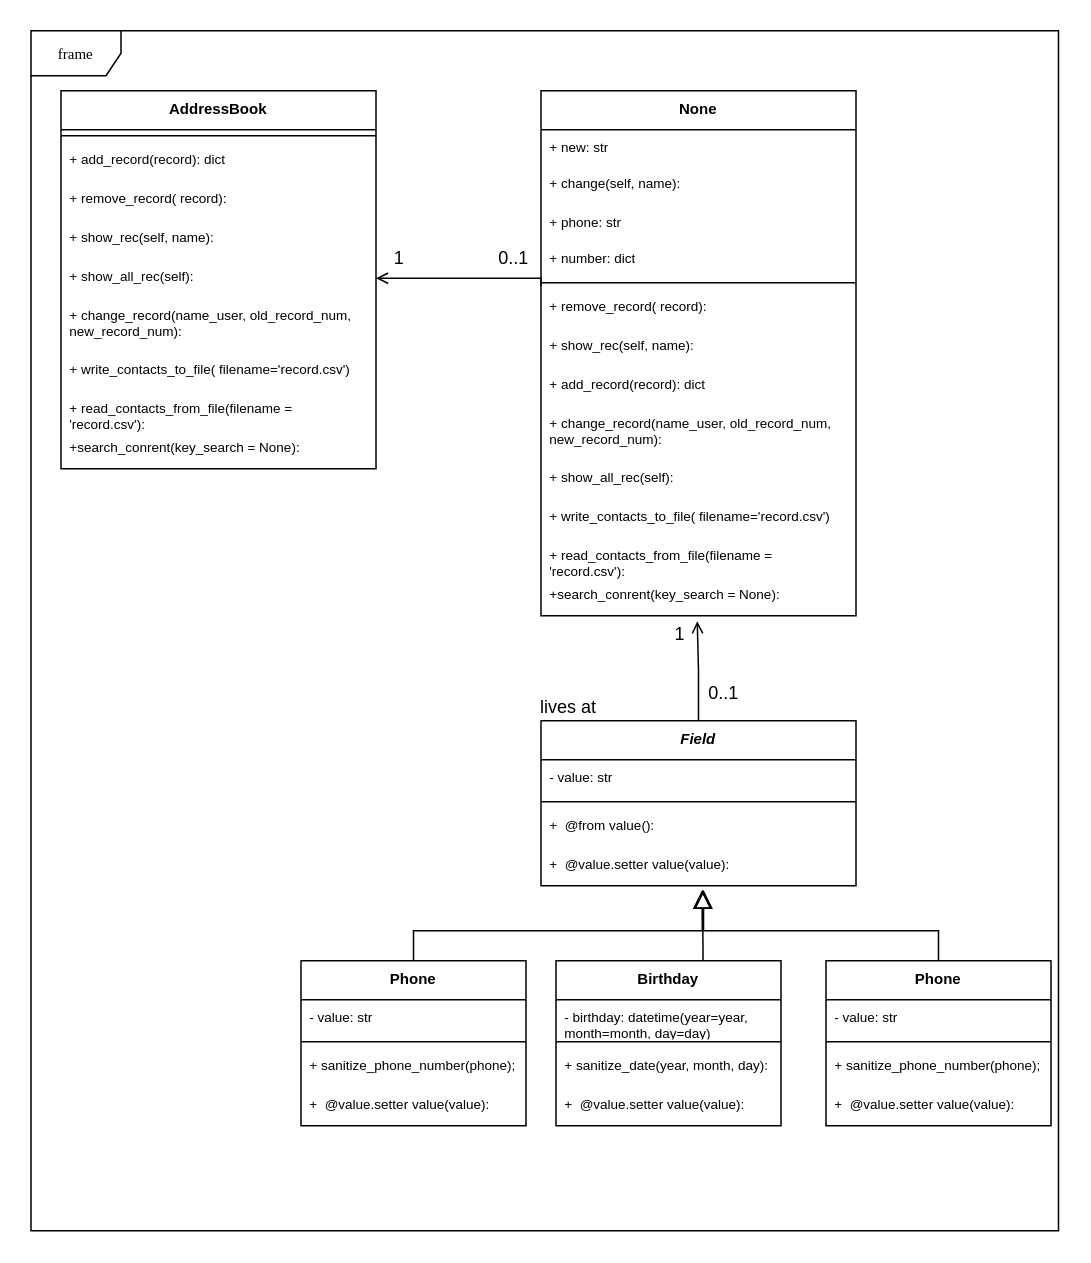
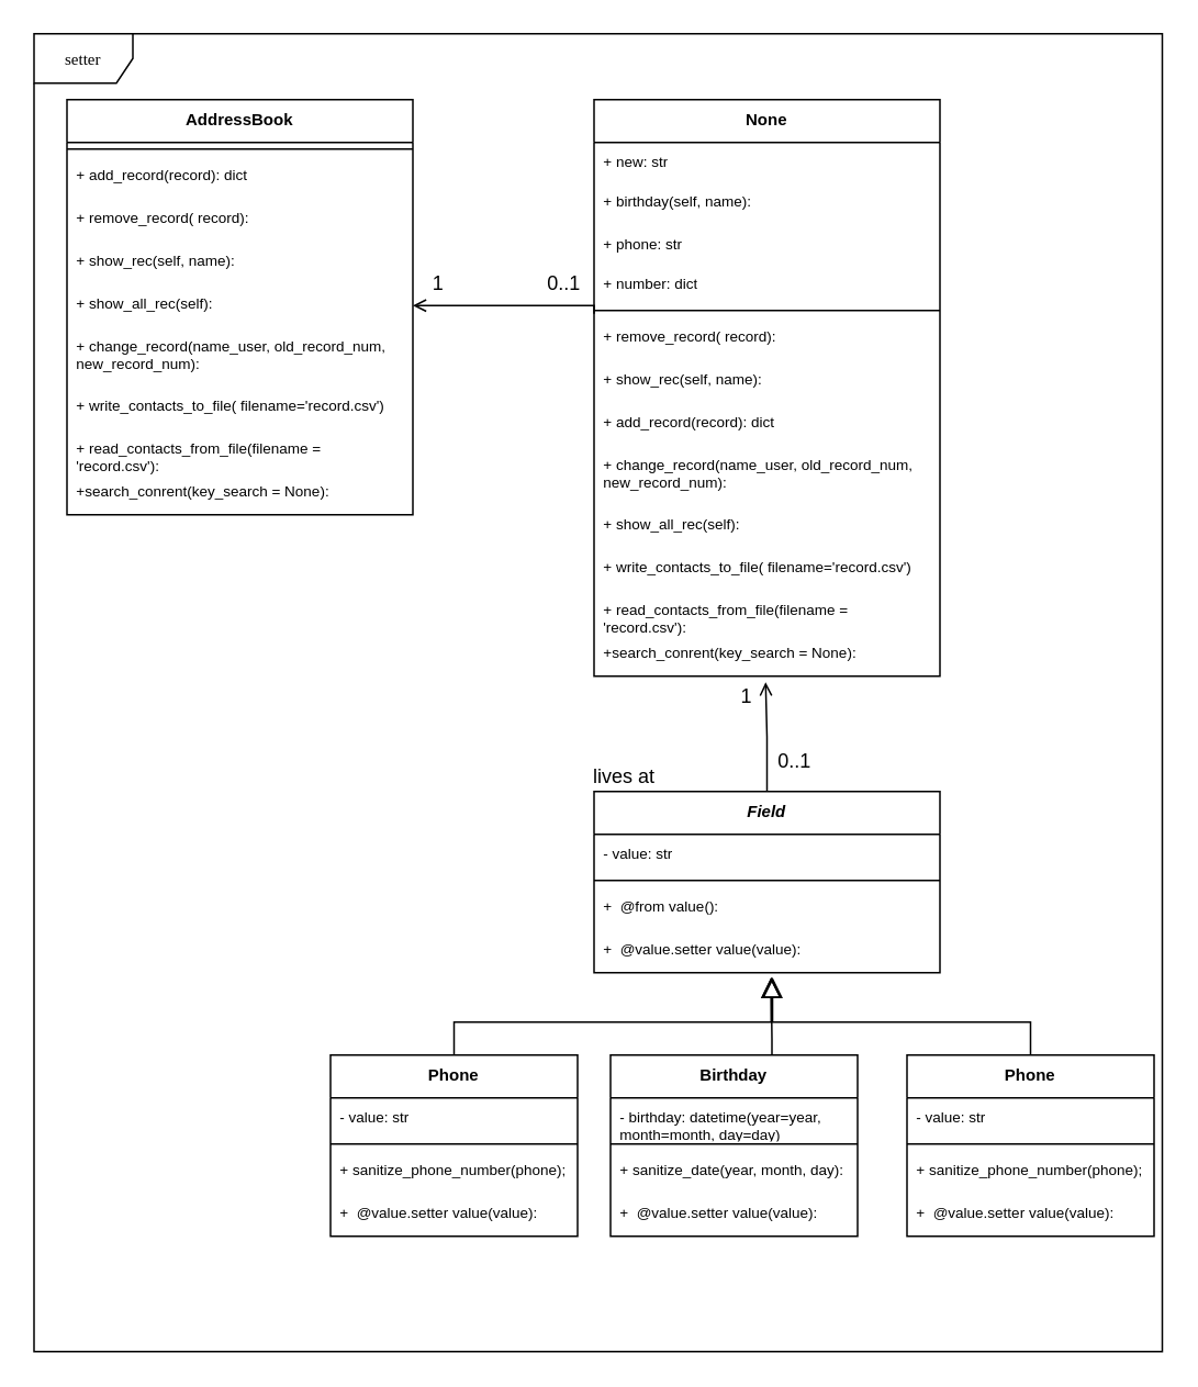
  <mxCell id="0" />
  <mxCell id="1" parent="0" />
- <mxCell id="2" value="frame" style="shape=umlFrame;whiteSpace=wrap;html=1;rounded=0;shadow=0;comic=0;labelBackgroundColor=none;strokeWidth=1;fontFamily=Verdana;fontSize=10;align=center;" parent="1" vertex="1"><mxGeometry x="20" y="20" width="685" height="800" as="geometry" /></mxCell>
+ <mxCell id="2" value="setter" style="shape=umlFrame;whiteSpace=wrap;html=1;rounded=0;shadow=0;comic=0;labelBackgroundColor=none;strokeWidth=1;fontFamily=Verdana;fontSize=10;align=center;" parent="1" vertex="1"><mxGeometry x="20" y="20" width="685" height="800" as="geometry" /></mxCell>
  <mxCell id="3" value="AddressBook" style="swimlane;fontStyle=1;align=center;verticalAlign=top;childLayout=stackLayout;horizontal=1;startSize=26;horizontalStack=0;resizeParent=1;resizeParentMax=0;resizeLast=0;collapsible=1;marginBottom=0;whiteSpace=wrap;html=1;fontSize=10;" vertex="1" parent="1"><mxGeometry x="40" y="60" width="210" height="252" as="geometry"><mxRectangle x="10" y="-840" width="120" height="30" as="alternateBounds" /></mxGeometry></mxCell>
  <mxCell id="4" value="" style="line;strokeWidth=1;fillColor=none;align=left;verticalAlign=middle;spacingTop=-1;spacingLeft=3;spacingRight=3;rotatable=0;labelPosition=right;points=[];portConstraint=eastwest;strokeColor=inherit;" vertex="1" parent="3"><mxGeometry y="26" width="210" height="8" as="geometry" /></mxCell>
  <mxCell id="5" value="+ add_record(record): dict" style="text;strokeColor=none;fillColor=none;align=left;verticalAlign=top;spacingLeft=4;spacingRight=4;overflow=hidden;rotatable=0;points=[[0,0.5],[1,0.5]];portConstraint=eastwest;whiteSpace=wrap;html=1;fontSize=9;" vertex="1" parent="3"><mxGeometry y="34" width="210" height="26" as="geometry" /></mxCell>
  <mxCell id="6" value="+ remove_record( record):" style="text;strokeColor=none;fillColor=none;align=left;verticalAlign=top;spacingLeft=4;spacingRight=4;overflow=hidden;rotatable=0;points=[[0,0.5],[1,0.5]];portConstraint=eastwest;whiteSpace=wrap;html=1;fontSize=9;" vertex="1" parent="3"><mxGeometry y="60" width="210" height="26" as="geometry" /></mxCell>
  <mxCell id="7" value="+&amp;nbsp;show_rec(self, name):" style="text;strokeColor=none;fillColor=none;align=left;verticalAlign=top;spacingLeft=4;spacingRight=4;overflow=hidden;rotatable=0;points=[[0,0.5],[1,0.5]];portConstraint=eastwest;whiteSpace=wrap;html=1;fontSize=9;" vertex="1" parent="3"><mxGeometry y="86" width="210" height="26" as="geometry" /></mxCell>
  <mxCell id="8" value="+ show_all_rec(self):" style="text;strokeColor=none;fillColor=none;align=left;verticalAlign=top;spacingLeft=4;spacingRight=4;overflow=hidden;rotatable=0;points=[[0,0.5],[1,0.5]];portConstraint=eastwest;whiteSpace=wrap;html=1;fontSize=9;" vertex="1" parent="3"><mxGeometry y="112" width="210" height="26" as="geometry" /></mxCell>
  <mxCell id="9" value="+&amp;nbsp;change_record(name_user, old_record_num, new_record_num):" style="text;strokeColor=none;fillColor=none;align=left;verticalAlign=top;spacingLeft=4;spacingRight=4;overflow=hidden;rotatable=0;points=[[0,0.5],[1,0.5]];portConstraint=eastwest;whiteSpace=wrap;html=1;fontSize=9;" vertex="1" parent="3"><mxGeometry y="138" width="210" height="36" as="geometry" /></mxCell>
  <mxCell id="10" value="+ write_contacts_to_file( filename='record.csv')" style="text;strokeColor=none;fillColor=none;align=left;verticalAlign=top;spacingLeft=4;spacingRight=4;overflow=hidden;rotatable=0;points=[[0,0.5],[1,0.5]];portConstraint=eastwest;whiteSpace=wrap;html=1;fontSize=9;" vertex="1" parent="3"><mxGeometry y="174" width="210" height="26" as="geometry" /></mxCell>
  <mxCell id="11" value="+ read_contacts_from_file(filename = 'record.csv'):" style="text;strokeColor=none;fillColor=none;align=left;verticalAlign=top;spacingLeft=4;spacingRight=4;overflow=hidden;rotatable=0;points=[[0,0.5],[1,0.5]];portConstraint=eastwest;whiteSpace=wrap;html=1;fontSize=9;" vertex="1" parent="3"><mxGeometry y="200" width="210" height="26" as="geometry" /></mxCell>
  <mxCell id="12" value="+search_conrent(key_search = None):" style="text;strokeColor=none;fillColor=none;align=left;verticalAlign=top;spacingLeft=4;spacingRight=4;overflow=hidden;rotatable=0;points=[[0,0.5],[1,0.5]];portConstraint=eastwest;whiteSpace=wrap;html=1;fontSize=9;" vertex="1" parent="3"><mxGeometry y="226" width="210" height="26" as="geometry" /></mxCell>
  <mxCell id="13" value="None" style="swimlane;fontStyle=1;align=center;verticalAlign=top;childLayout=stackLayout;horizontal=1;startSize=26;horizontalStack=0;resizeParent=1;resizeParentMax=0;resizeLast=0;collapsible=1;marginBottom=0;whiteSpace=wrap;html=1;fontSize=10;" vertex="1" parent="1"><mxGeometry x="360" y="60" width="210" height="350" as="geometry"><mxRectangle x="250" y="-840" width="120" height="30" as="alternateBounds" /></mxGeometry></mxCell>
  <mxCell id="14" value="+ new: str" style="text;html=1;strokeColor=none;fillColor=none;align=left;verticalAlign=top;spacingLeft=4;spacingRight=4;whiteSpace=wrap;overflow=hidden;rotatable=0;points=[[0,0.5],[1,0.5]];portConstraint=eastwest;fontSize=9;" parent="13" vertex="1"><mxGeometry y="26" width="210" height="24" as="geometry" /></mxCell>
- <mxCell id="15" value="+&amp;nbsp;change(self, name):" style="text;strokeColor=none;fillColor=none;align=left;verticalAlign=top;spacingLeft=4;spacingRight=4;overflow=hidden;rotatable=0;points=[[0,0.5],[1,0.5]];portConstraint=eastwest;whiteSpace=wrap;html=1;fontSize=9;" vertex="1" parent="13"><mxGeometry y="50" width="210" height="26" as="geometry" /></mxCell>
+ <mxCell id="15" value="+&amp;nbsp;birthday(self, name):" style="text;strokeColor=none;fillColor=none;align=left;verticalAlign=top;spacingLeft=4;spacingRight=4;overflow=hidden;rotatable=0;points=[[0,0.5],[1,0.5]];portConstraint=eastwest;whiteSpace=wrap;html=1;fontSize=9;" vertex="1" parent="13"><mxGeometry y="50" width="210" height="26" as="geometry" /></mxCell>
  <mxCell id="16" value="+ phone: str" style="text;html=1;strokeColor=none;fillColor=none;align=left;verticalAlign=top;spacingLeft=4;spacingRight=4;whiteSpace=wrap;overflow=hidden;rotatable=0;points=[[0,0.5],[1,0.5]];portConstraint=eastwest;fontSize=9;" vertex="1" parent="13"><mxGeometry y="76" width="210" height="24" as="geometry" /></mxCell>
  <mxCell id="17" value="+ number: dict" style="text;html=1;strokeColor=none;fillColor=none;align=left;verticalAlign=top;spacingLeft=4;spacingRight=4;whiteSpace=wrap;overflow=hidden;rotatable=0;points=[[0,0.5],[1,0.5]];portConstraint=eastwest;fontSize=9;" vertex="1" parent="13"><mxGeometry y="100" width="210" height="24" as="geometry" /></mxCell>
  <mxCell id="18" value="" style="line;strokeWidth=1;fillColor=none;align=left;verticalAlign=middle;spacingTop=-1;spacingLeft=3;spacingRight=3;rotatable=0;labelPosition=right;points=[];portConstraint=eastwest;strokeColor=inherit;" vertex="1" parent="13"><mxGeometry y="124" width="210" height="8" as="geometry" /></mxCell>
  <mxCell id="19" value="+ remove_record( record):" style="text;strokeColor=none;fillColor=none;align=left;verticalAlign=top;spacingLeft=4;spacingRight=4;overflow=hidden;rotatable=0;points=[[0,0.5],[1,0.5]];portConstraint=eastwest;whiteSpace=wrap;html=1;fontSize=9;" vertex="1" parent="13"><mxGeometry y="132" width="210" height="26" as="geometry" /></mxCell>
  <mxCell id="20" value="+&amp;nbsp;show_rec(self, name):" style="text;strokeColor=none;fillColor=none;align=left;verticalAlign=top;spacingLeft=4;spacingRight=4;overflow=hidden;rotatable=0;points=[[0,0.5],[1,0.5]];portConstraint=eastwest;whiteSpace=wrap;html=1;fontSize=9;" vertex="1" parent="13"><mxGeometry y="158" width="210" height="26" as="geometry" /></mxCell>
  <mxCell id="21" value="+ add_record(record): dict" style="text;strokeColor=none;fillColor=none;align=left;verticalAlign=top;spacingLeft=4;spacingRight=4;overflow=hidden;rotatable=0;points=[[0,0.5],[1,0.5]];portConstraint=eastwest;whiteSpace=wrap;html=1;fontSize=9;" vertex="1" parent="13"><mxGeometry y="184" width="210" height="26" as="geometry" /></mxCell>
  <mxCell id="22" value="+&amp;nbsp;change_record(name_user, old_record_num, new_record_num):" style="text;strokeColor=none;fillColor=none;align=left;verticalAlign=top;spacingLeft=4;spacingRight=4;overflow=hidden;rotatable=0;points=[[0,0.5],[1,0.5]];portConstraint=eastwest;whiteSpace=wrap;html=1;fontSize=9;" vertex="1" parent="13"><mxGeometry y="210" width="210" height="36" as="geometry" /></mxCell>
  <mxCell id="23" value="+ show_all_rec(self):" style="text;strokeColor=none;fillColor=none;align=left;verticalAlign=top;spacingLeft=4;spacingRight=4;overflow=hidden;rotatable=0;points=[[0,0.5],[1,0.5]];portConstraint=eastwest;whiteSpace=wrap;html=1;fontSize=9;" vertex="1" parent="13"><mxGeometry y="246" width="210" height="26" as="geometry" /></mxCell>
  <mxCell id="24" value="+ write_contacts_to_file( filename='record.csv')" style="text;strokeColor=none;fillColor=none;align=left;verticalAlign=top;spacingLeft=4;spacingRight=4;overflow=hidden;rotatable=0;points=[[0,0.5],[1,0.5]];portConstraint=eastwest;whiteSpace=wrap;html=1;fontSize=9;" vertex="1" parent="13"><mxGeometry y="272" width="210" height="26" as="geometry" /></mxCell>
  <mxCell id="25" value="+ read_contacts_from_file(filename = 'record.csv'):" style="text;strokeColor=none;fillColor=none;align=left;verticalAlign=top;spacingLeft=4;spacingRight=4;overflow=hidden;rotatable=0;points=[[0,0.5],[1,0.5]];portConstraint=eastwest;whiteSpace=wrap;html=1;fontSize=9;" vertex="1" parent="13"><mxGeometry y="298" width="210" height="26" as="geometry" /></mxCell>
  <mxCell id="26" value="+search_conrent(key_search = None):" style="text;strokeColor=none;fillColor=none;align=left;verticalAlign=top;spacingLeft=4;spacingRight=4;overflow=hidden;rotatable=0;points=[[0,0.5],[1,0.5]];portConstraint=eastwest;whiteSpace=wrap;html=1;fontSize=9;" vertex="1" parent="13"><mxGeometry y="324" width="210" height="26" as="geometry" /></mxCell>
  <mxCell id="27" value="Field" style="swimlane;fontStyle=3;align=center;verticalAlign=top;childLayout=stackLayout;horizontal=1;startSize=26;horizontalStack=0;resizeParent=1;resizeParentMax=0;resizeLast=0;collapsible=1;marginBottom=0;whiteSpace=wrap;html=1;fontSize=10;" vertex="1" parent="1"><mxGeometry x="360" y="480" width="210" height="110" as="geometry"><mxRectangle x="250" y="-450" width="120" height="30" as="alternateBounds" /></mxGeometry></mxCell>
  <mxCell id="28" value="- value: str" style="text;html=1;strokeColor=none;fillColor=none;align=left;verticalAlign=top;spacingLeft=4;spacingRight=4;whiteSpace=wrap;overflow=hidden;rotatable=0;points=[[0,0.5],[1,0.5]];portConstraint=eastwest;fontSize=9;" vertex="1" parent="27"><mxGeometry y="26" width="210" height="24" as="geometry" /></mxCell>
  <mxCell id="29" value="" style="line;strokeWidth=1;fillColor=none;align=left;verticalAlign=middle;spacingTop=-1;spacingLeft=3;spacingRight=3;rotatable=0;labelPosition=right;points=[];portConstraint=eastwest;strokeColor=inherit;" vertex="1" parent="27"><mxGeometry y="50" width="210" height="8" as="geometry" /></mxCell>
  <mxCell id="30" value="+&amp;nbsp;&amp;nbsp;@from&amp;nbsp;&lt;span style=&quot;background-color: initial;&quot;&gt;value():&lt;/span&gt;" style="text;strokeColor=none;fillColor=none;align=left;verticalAlign=top;spacingLeft=4;spacingRight=4;overflow=hidden;rotatable=0;points=[[0,0.5],[1,0.5]];portConstraint=eastwest;whiteSpace=wrap;html=1;fontSize=9;" vertex="1" parent="27"><mxGeometry y="58" width="210" height="26" as="geometry" /></mxCell>
  <mxCell id="31" value="+&amp;nbsp;&amp;nbsp;@value.setter&lt;span style=&quot;background-color: initial;&quot;&gt;&amp;nbsp;value(value):&lt;/span&gt;" style="text;strokeColor=none;fillColor=none;align=left;verticalAlign=top;spacingLeft=4;spacingRight=4;overflow=hidden;rotatable=0;points=[[0,0.5],[1,0.5]];portConstraint=eastwest;whiteSpace=wrap;html=1;fontSize=9;" vertex="1" parent="27"><mxGeometry y="84" width="210" height="26" as="geometry" /></mxCell>
  <mxCell id="32" value="Phone" style="swimlane;fontStyle=1;align=center;verticalAlign=top;childLayout=stackLayout;horizontal=1;startSize=26;horizontalStack=0;resizeParent=1;resizeParentMax=0;resizeLast=0;collapsible=1;marginBottom=0;whiteSpace=wrap;html=1;fontSize=10;" vertex="1" parent="1"><mxGeometry x="200" y="640" width="150" height="110" as="geometry"><mxRectangle x="20" y="-290" width="120" height="30" as="alternateBounds" /></mxGeometry></mxCell>
  <mxCell id="33" value="- value: str" style="text;html=1;strokeColor=none;fillColor=none;align=left;verticalAlign=top;spacingLeft=4;spacingRight=4;whiteSpace=wrap;overflow=hidden;rotatable=0;points=[[0,0.5],[1,0.5]];portConstraint=eastwest;fontSize=9;" vertex="1" parent="32"><mxGeometry y="26" width="150" height="24" as="geometry" /></mxCell>
  <mxCell id="34" value="" style="line;strokeWidth=1;fillColor=none;align=left;verticalAlign=middle;spacingTop=-1;spacingLeft=3;spacingRight=3;rotatable=0;labelPosition=right;points=[];portConstraint=eastwest;strokeColor=inherit;" vertex="1" parent="32"><mxGeometry y="50" width="150" height="8" as="geometry" /></mxCell>
  <mxCell id="35" value="+ sanitize_phone_number(phone);" style="text;strokeColor=none;fillColor=none;align=left;verticalAlign=top;spacingLeft=4;spacingRight=4;overflow=hidden;rotatable=0;points=[[0,0.5],[1,0.5]];portConstraint=eastwest;whiteSpace=wrap;html=1;fontSize=9;" vertex="1" parent="32"><mxGeometry y="58" width="150" height="26" as="geometry" /></mxCell>
  <mxCell id="36" value="+&amp;nbsp;&amp;nbsp;@value.setter&lt;span style=&quot;background-color: initial;&quot;&gt;&amp;nbsp;value(value):&lt;/span&gt;" style="text;strokeColor=none;fillColor=none;align=left;verticalAlign=top;spacingLeft=4;spacingRight=4;overflow=hidden;rotatable=0;points=[[0,0.5],[1,0.5]];portConstraint=eastwest;whiteSpace=wrap;html=1;fontSize=9;" vertex="1" parent="32"><mxGeometry y="84" width="150" height="26" as="geometry" /></mxCell>
  <mxCell id="37" value="Birthday" style="swimlane;fontStyle=1;align=center;verticalAlign=top;childLayout=stackLayout;horizontal=1;startSize=26;horizontalStack=0;resizeParent=1;resizeParentMax=0;resizeLast=0;collapsible=1;marginBottom=0;whiteSpace=wrap;html=1;fontSize=10;" vertex="1" parent="1"><mxGeometry x="370" y="640" width="150" height="110" as="geometry"><mxRectangle x="150" y="-290" width="120" height="30" as="alternateBounds" /></mxGeometry></mxCell>
  <mxCell id="38" value="- birthday: datetime(year=year, month=month, day=day)" style="text;html=1;strokeColor=none;fillColor=none;align=left;verticalAlign=top;spacingLeft=4;spacingRight=4;whiteSpace=wrap;overflow=hidden;rotatable=0;points=[[0,0.5],[1,0.5]];portConstraint=eastwest;fontSize=9;" vertex="1" parent="37"><mxGeometry y="26" width="150" height="24" as="geometry" /></mxCell>
  <mxCell id="39" value="" style="line;strokeWidth=1;fillColor=none;align=left;verticalAlign=middle;spacingTop=-1;spacingLeft=3;spacingRight=3;rotatable=0;labelPosition=right;points=[];portConstraint=eastwest;strokeColor=inherit;" vertex="1" parent="37"><mxGeometry y="50" width="150" height="8" as="geometry" /></mxCell>
  <mxCell id="40" value="+ sanitize_date(year, month, day):" style="text;strokeColor=none;fillColor=none;align=left;verticalAlign=top;spacingLeft=4;spacingRight=4;overflow=hidden;rotatable=0;points=[[0,0.5],[1,0.5]];portConstraint=eastwest;whiteSpace=wrap;html=1;fontSize=9;" vertex="1" parent="37"><mxGeometry y="58" width="150" height="26" as="geometry" /></mxCell>
  <mxCell id="41" value="+&amp;nbsp;&amp;nbsp;@value.setter&lt;span style=&quot;background-color: initial;&quot;&gt;&amp;nbsp;value(value):&lt;/span&gt;" style="text;strokeColor=none;fillColor=none;align=left;verticalAlign=top;spacingLeft=4;spacingRight=4;overflow=hidden;rotatable=0;points=[[0,0.5],[1,0.5]];portConstraint=eastwest;whiteSpace=wrap;html=1;fontSize=9;" vertex="1" parent="37"><mxGeometry y="84" width="150" height="26" as="geometry" /></mxCell>
  <mxCell id="42" value="Phone" style="swimlane;fontStyle=1;align=center;verticalAlign=top;childLayout=stackLayout;horizontal=1;startSize=26;horizontalStack=0;resizeParent=1;resizeParentMax=0;resizeLast=0;collapsible=1;marginBottom=0;whiteSpace=wrap;html=1;fontSize=10;" vertex="1" parent="1"><mxGeometry x="550" y="640" width="150" height="110" as="geometry"><mxRectangle x="310" y="-290" width="120" height="30" as="alternateBounds" /></mxGeometry></mxCell>
  <mxCell id="43" value="- value: str" style="text;html=1;strokeColor=none;fillColor=none;align=left;verticalAlign=top;spacingLeft=4;spacingRight=4;whiteSpace=wrap;overflow=hidden;rotatable=0;points=[[0,0.5],[1,0.5]];portConstraint=eastwest;fontSize=9;" vertex="1" parent="42"><mxGeometry y="26" width="150" height="24" as="geometry" /></mxCell>
  <mxCell id="44" value="" style="line;strokeWidth=1;fillColor=none;align=left;verticalAlign=middle;spacingTop=-1;spacingLeft=3;spacingRight=3;rotatable=0;labelPosition=right;points=[];portConstraint=eastwest;strokeColor=inherit;" vertex="1" parent="42"><mxGeometry y="50" width="150" height="8" as="geometry" /></mxCell>
  <mxCell id="45" value="+ sanitize_phone_number(phone);" style="text;strokeColor=none;fillColor=none;align=left;verticalAlign=top;spacingLeft=4;spacingRight=4;overflow=hidden;rotatable=0;points=[[0,0.5],[1,0.5]];portConstraint=eastwest;whiteSpace=wrap;html=1;fontSize=9;" vertex="1" parent="42"><mxGeometry y="58" width="150" height="26" as="geometry" /></mxCell>
  <mxCell id="46" value="+&amp;nbsp;&amp;nbsp;@value.setter&lt;span style=&quot;background-color: initial;&quot;&gt;&amp;nbsp;value(value):&lt;/span&gt;" style="text;strokeColor=none;fillColor=none;align=left;verticalAlign=top;spacingLeft=4;spacingRight=4;overflow=hidden;rotatable=0;points=[[0,0.5],[1,0.5]];portConstraint=eastwest;whiteSpace=wrap;html=1;fontSize=9;" vertex="1" parent="42"><mxGeometry y="84" width="150" height="26" as="geometry" /></mxCell>
  <mxCell id="47" value="" style="endArrow=block;endSize=10;endFill=0;shadow=0;strokeWidth=1;rounded=0;edgeStyle=elbowEdgeStyle;elbow=vertical;exitX=0.5;exitY=0;exitDx=0;exitDy=0;entryX=0.512;entryY=1.109;entryDx=0;entryDy=0;entryPerimeter=0;" edge="1" parent="1" source="32" target="31"><mxGeometry width="160" relative="1" as="geometry"><mxPoint x="190" y="632" as="sourcePoint" /><mxPoint x="433" y="600" as="targetPoint" /><Array as="points"><mxPoint x="390" y="620" /><mxPoint x="390" y="610" /><mxPoint x="370" y="620" /></Array></mxGeometry></mxCell>
  <mxCell id="48" value="" style="endArrow=block;endSize=10;endFill=0;shadow=0;strokeWidth=1;rounded=0;edgeStyle=elbowEdgeStyle;elbow=vertical;entryX=0.512;entryY=1.109;entryDx=0;entryDy=0;entryPerimeter=0;" edge="1" parent="1" target="31"><mxGeometry width="160" relative="1" as="geometry"><mxPoint x="468" y="640" as="sourcePoint" /><mxPoint x="400" y="730" as="targetPoint" /><Array as="points"><mxPoint x="450" y="630" /></Array></mxGeometry></mxCell>
  <mxCell id="49" value="" style="endArrow=block;endSize=10;endFill=0;shadow=0;strokeWidth=1;rounded=0;edgeStyle=elbowEdgeStyle;elbow=vertical;exitX=0.5;exitY=0;exitDx=0;exitDy=0;entryX=0.516;entryY=1.109;entryDx=0;entryDy=0;entryPerimeter=0;" edge="1" parent="1" source="42" target="31"><mxGeometry width="160" relative="1" as="geometry"><mxPoint x="595" y="690" as="sourcePoint" /><mxPoint x="470" y="600" as="targetPoint" /><Array as="points"><mxPoint x="560" y="620" /><mxPoint x="580" y="610" /></Array></mxGeometry></mxCell>
  <mxCell id="50" value="" style="endArrow=open;shadow=0;strokeWidth=1;rounded=0;endFill=1;edgeStyle=elbowEdgeStyle;elbow=vertical;exitX=0.5;exitY=0;exitDx=0;exitDy=0;entryX=0.496;entryY=1.141;entryDx=0;entryDy=0;entryPerimeter=0;" edge="1" parent="1" source="27" target="26"><mxGeometry x="0.5" y="41" relative="1" as="geometry"><mxPoint x="610" y="440" as="sourcePoint" /><mxPoint x="738" y="440" as="targetPoint" /><mxPoint x="-40" y="32" as="offset" /></mxGeometry></mxCell>
  <mxCell id="51" value="0..1" style="resizable=0;align=left;verticalAlign=bottom;labelBackgroundColor=none;fontSize=12;" connectable="0" vertex="1" parent="50"><mxGeometry x="-1" relative="1" as="geometry"><mxPoint x="5" y="-10" as="offset" /></mxGeometry></mxCell>
  <mxCell id="52" value="1" style="resizable=0;align=right;verticalAlign=bottom;labelBackgroundColor=none;fontSize=12;" connectable="0" vertex="1" parent="50"><mxGeometry x="1" relative="1" as="geometry"><mxPoint x="-7" y="17" as="offset" /></mxGeometry></mxCell>
  <mxCell id="53" value="lives at" style="text;html=1;resizable=0;points=[];;align=center;verticalAlign=middle;labelBackgroundColor=none;rounded=0;shadow=0;strokeWidth=1;fontSize=12;" vertex="1" connectable="0" parent="50"><mxGeometry x="0.5" y="49" relative="1" as="geometry"><mxPoint x="-38" y="40" as="offset" /></mxGeometry></mxCell>
  <mxCell id="54" value="" style="endArrow=open;shadow=0;strokeWidth=1;rounded=0;endFill=1;edgeStyle=elbowEdgeStyle;elbow=vertical;exitX=0;exitY=0.75;exitDx=0;exitDy=0;entryX=1;entryY=0.5;entryDx=0;entryDy=0;exitPerimeter=0;" edge="1" parent="1" source="18" target="8"><mxGeometry x="0.5" y="41" relative="1" as="geometry"><mxPoint x="280" y="190" as="sourcePoint" /><mxPoint x="279" y="124" as="targetPoint" /><mxPoint x="-40" y="32" as="offset" /><Array as="points"><mxPoint x="210" y="185" /><mxPoint x="210" y="188" /><mxPoint x="200" y="180" /></Array></mxGeometry></mxCell>
  <mxCell id="55" value="0..1" style="resizable=0;align=left;verticalAlign=bottom;labelBackgroundColor=none;fontSize=12;" connectable="0" vertex="1" parent="54"><mxGeometry x="-1" relative="1" as="geometry"><mxPoint x="-30" y="-10" as="offset" /></mxGeometry></mxCell>
  <mxCell id="56" value="1" style="resizable=0;align=right;verticalAlign=bottom;labelBackgroundColor=none;fontSize=12;" connectable="0" vertex="1" parent="54"><mxGeometry x="1" relative="1" as="geometry"><mxPoint x="20" y="-5" as="offset" /></mxGeometry></mxCell>
